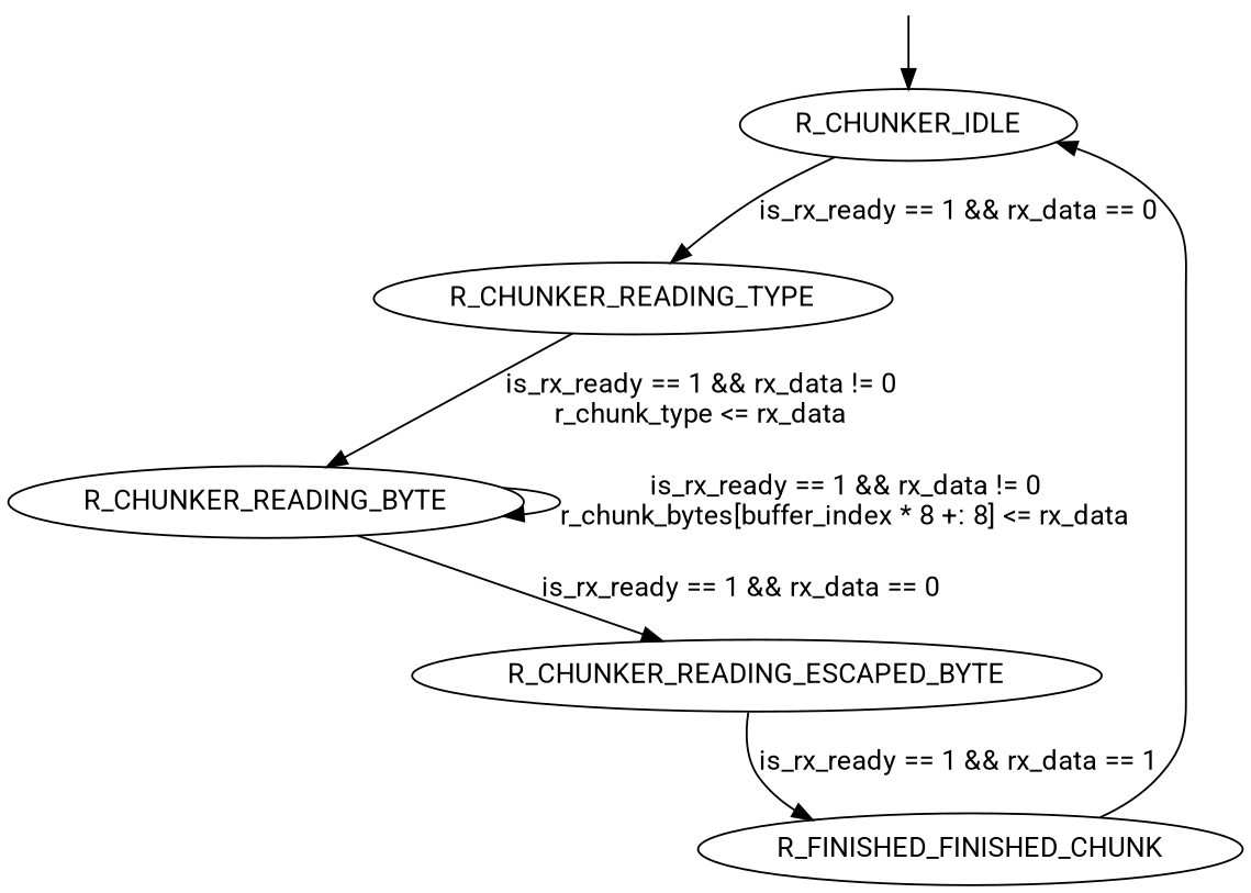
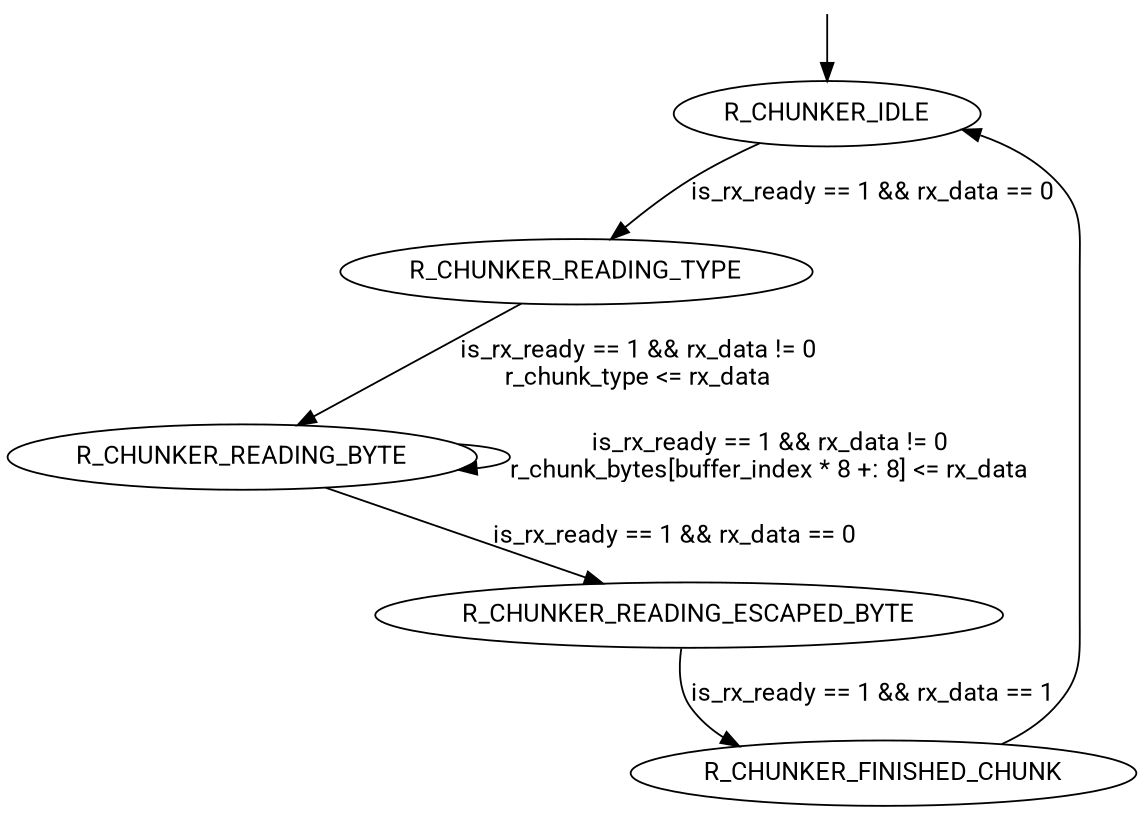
  digraph {
    fontname=Roboto
    node [fontname=Roboto]
    edge [fontname=Roboto]
    R_CHUNKER_IDLE
    R_CHUNKER_READING_TYPE
    R_CHUNKER_READING_BYTE
    R_CHUNKER_READING_ESCAPED_BYTE
-   R_CHUNKER_FINISHED_CHUNK [label=R_FINISHED_FINISHED_CHUNK]
+   R_CHUNKER_FINISHED_CHUNK
    nowhere [shape=point style=invis]
    R_CHUNKER_IDLE -> R_CHUNKER_READING_TYPE [label="is_rx_ready == 1 && rx_data == 0"]
    R_CHUNKER_READING_TYPE -> R_CHUNKER_READING_BYTE [label="is_rx_ready == 1 && rx_data != 0\nr_chunk_type <= rx_data"]
    R_CHUNKER_READING_BYTE -> R_CHUNKER_READING_BYTE [label="is_rx_ready == 1 && rx_data != 0\nr_chunk_bytes[buffer_index * 8 +: 8] <= rx_data"]
    R_CHUNKER_READING_BYTE -> R_CHUNKER_READING_ESCAPED_BYTE [label="is_rx_ready == 1 && rx_data == 0"]
    R_CHUNKER_READING_ESCAPED_BYTE -> R_CHUNKER_FINISHED_CHUNK [label="is_rx_ready == 1 && rx_data == 1"]
    R_CHUNKER_FINISHED_CHUNK -> R_CHUNKER_IDLE
    nowhere -> R_CHUNKER_IDLE
  }
